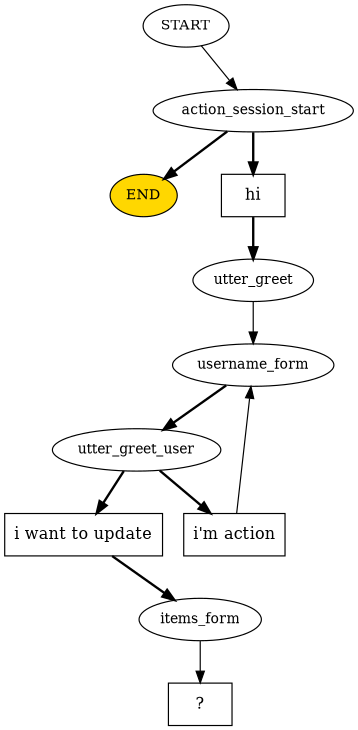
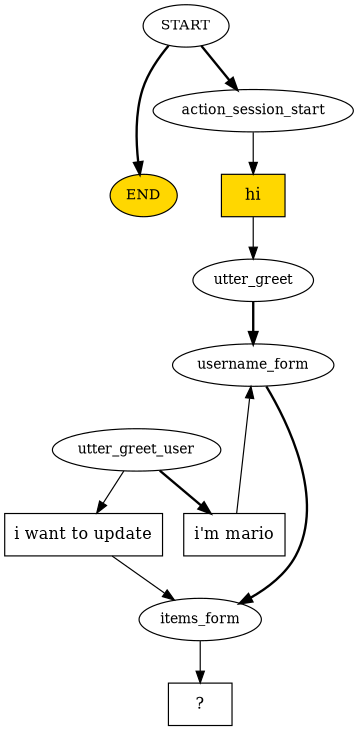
  digraph {
    node [fillcolor=white fontsize=12 style=filled]
    edge [style=solid]
    n1 [label=START]
    n2 [fillcolor=gold label=END]
    n3 [label=action_session_start]
-   n4 [label=hi shape=rect fontsize=""]
+   n4 [fillcolor=gold label=hi shape=rect fontsize=""]
    n5 [label=utter_greet]
    n6 [label=username_form]
    n7 [label=utter_greet_user]
-   n8 [label="i'm action" shape=rect fontsize=""]
+   n8 [label="i'm mario" shape=rect fontsize=""]
    n9 [label="i want to update" shape=rect fontsize=""]
    n10 [label=items_form]
    n11 [label="  ?  " shape=rect fontsize=""]
-   n3 -> n2 [style=bold]
-   n1 -> n3
-   n3 -> n4 [style=bold]
-   n4 -> n5 [style=bold]
-   n5 -> n6
-   n6 -> n7 [style=bold]
+   n1 -> n2 [style=bold]
+   n1 -> n3 [style=bold]
+   n3 -> n4
+   n4 -> n5
+   n5 -> n6 [style=bold]
+   n6 -> n10 [style=bold]
    n7 -> n8 [style=bold]
-   n7 -> n9 [style=bold]
+   n7 -> n9
    n8 -> n6
-   n9 -> n10 [style=bold]
+   n9 -> n10
    n10 -> n11
  }
